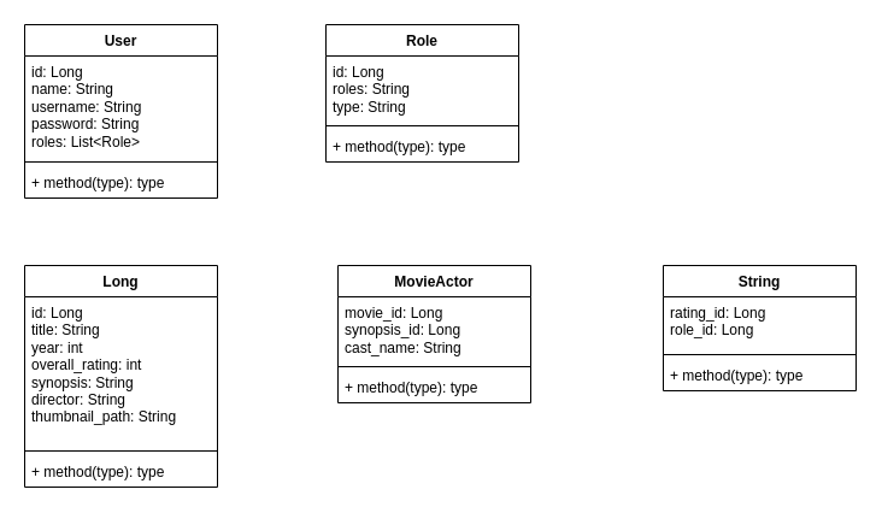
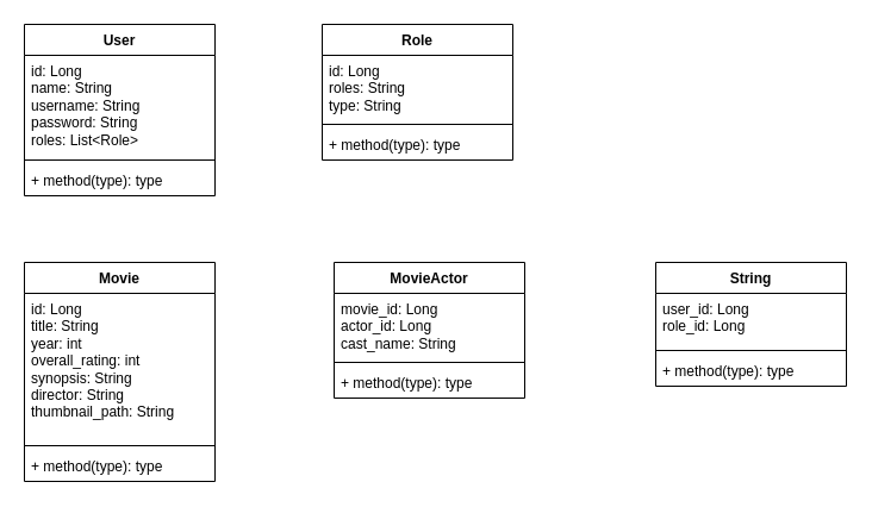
  <mxCell id="0" />
  <mxCell id="1" parent="0" />
  <mxCell id="2" value="User" style="swimlane;fontStyle=1;align=center;verticalAlign=top;childLayout=stackLayout;horizontal=1;startSize=26;horizontalStack=0;resizeParent=1;resizeParentMax=0;resizeLast=0;collapsible=1;marginBottom=0;whiteSpace=wrap;html=1;" vertex="1" parent="1"><mxGeometry x="20" y="20" width="160" height="144" as="geometry" /></mxCell>
  <mxCell id="3" value="&lt;div&gt;id: Long&lt;/div&gt;&lt;div&gt;name: String&lt;/div&gt;&lt;div&gt;username: String&lt;/div&gt;&lt;div&gt;password: String&lt;/div&gt;&lt;div&gt;roles: List&amp;lt;Role&amp;gt;&lt;/div&gt;" style="text;strokeColor=none;fillColor=none;align=left;verticalAlign=top;spacingLeft=4;spacingRight=4;overflow=hidden;rotatable=0;points=[[0,0.5],[1,0.5]];portConstraint=eastwest;whiteSpace=wrap;html=1;" vertex="1" parent="2"><mxGeometry y="26" width="160" height="84" as="geometry" /></mxCell>
  <mxCell id="4" value="" style="line;strokeWidth=1;fillColor=none;align=left;verticalAlign=middle;spacingTop=-1;spacingLeft=3;spacingRight=3;rotatable=0;labelPosition=right;points=[];portConstraint=eastwest;strokeColor=inherit;" vertex="1" parent="2"><mxGeometry y="110" width="160" height="8" as="geometry" /></mxCell>
  <mxCell id="5" value="+ method(type): type" style="text;strokeColor=none;fillColor=none;align=left;verticalAlign=top;spacingLeft=4;spacingRight=4;overflow=hidden;rotatable=0;points=[[0,0.5],[1,0.5]];portConstraint=eastwest;whiteSpace=wrap;html=1;" vertex="1" parent="2"><mxGeometry y="118" width="160" height="26" as="geometry" /></mxCell>
  <mxCell id="6" value="Role" style="swimlane;fontStyle=1;align=center;verticalAlign=top;childLayout=stackLayout;horizontal=1;startSize=26;horizontalStack=0;resizeParent=1;resizeParentMax=0;resizeLast=0;collapsible=1;marginBottom=0;whiteSpace=wrap;html=1;" vertex="1" parent="1"><mxGeometry x="270" y="20" width="160" height="114" as="geometry" /></mxCell>
  <mxCell id="7" value="&lt;div&gt;id: Long&lt;/div&gt;&lt;div&gt;roles: String&lt;/div&gt;&lt;div&gt;type: String&lt;/div&gt;" style="text;strokeColor=none;fillColor=none;align=left;verticalAlign=top;spacingLeft=4;spacingRight=4;overflow=hidden;rotatable=0;points=[[0,0.5],[1,0.5]];portConstraint=eastwest;whiteSpace=wrap;html=1;" vertex="1" parent="6"><mxGeometry y="26" width="160" height="54" as="geometry" /></mxCell>
  <mxCell id="8" value="" style="line;strokeWidth=1;fillColor=none;align=left;verticalAlign=middle;spacingTop=-1;spacingLeft=3;spacingRight=3;rotatable=0;labelPosition=right;points=[];portConstraint=eastwest;strokeColor=inherit;" vertex="1" parent="6"><mxGeometry y="80" width="160" height="8" as="geometry" /></mxCell>
  <mxCell id="9" value="+ method(type): type" style="text;strokeColor=none;fillColor=none;align=left;verticalAlign=top;spacingLeft=4;spacingRight=4;overflow=hidden;rotatable=0;points=[[0,0.5],[1,0.5]];portConstraint=eastwest;whiteSpace=wrap;html=1;" vertex="1" parent="6"><mxGeometry y="88" width="160" height="26" as="geometry" /></mxCell>
- <mxCell id="10" value="Long" style="swimlane;fontStyle=1;align=center;verticalAlign=top;childLayout=stackLayout;horizontal=1;startSize=26;horizontalStack=0;resizeParent=1;resizeParentMax=0;resizeLast=0;collapsible=1;marginBottom=0;whiteSpace=wrap;html=1;" vertex="1" parent="1"><mxGeometry x="20" y="220" width="160" height="184" as="geometry" /></mxCell>
+ <mxCell id="10" value="Movie" style="swimlane;fontStyle=1;align=center;verticalAlign=top;childLayout=stackLayout;horizontal=1;startSize=26;horizontalStack=0;resizeParent=1;resizeParentMax=0;resizeLast=0;collapsible=1;marginBottom=0;whiteSpace=wrap;html=1;" vertex="1" parent="1"><mxGeometry x="20" y="220" width="160" height="184" as="geometry" /></mxCell>
  <mxCell id="11" value="&lt;div&gt;id: Long&lt;/div&gt;&lt;div&gt;title: String&lt;/div&gt;&lt;div&gt;year: int&lt;/div&gt;&lt;div&gt;overall_rating: int&lt;/div&gt;&lt;div&gt;synopsis: String&lt;/div&gt;&lt;div&gt;director: String&lt;/div&gt;&lt;div&gt;thumbnail_path: String&lt;/div&gt;" style="text;strokeColor=none;fillColor=none;align=left;verticalAlign=top;spacingLeft=4;spacingRight=4;overflow=hidden;rotatable=0;points=[[0,0.5],[1,0.5]];portConstraint=eastwest;whiteSpace=wrap;html=1;" vertex="1" parent="10"><mxGeometry y="26" width="160" height="124" as="geometry" /></mxCell>
  <mxCell id="12" value="" style="line;strokeWidth=1;fillColor=none;align=left;verticalAlign=middle;spacingTop=-1;spacingLeft=3;spacingRight=3;rotatable=0;labelPosition=right;points=[];portConstraint=eastwest;strokeColor=inherit;" vertex="1" parent="10"><mxGeometry y="150" width="160" height="8" as="geometry" /></mxCell>
  <mxCell id="13" value="+ method(type): type" style="text;strokeColor=none;fillColor=none;align=left;verticalAlign=top;spacingLeft=4;spacingRight=4;overflow=hidden;rotatable=0;points=[[0,0.5],[1,0.5]];portConstraint=eastwest;whiteSpace=wrap;html=1;" vertex="1" parent="10"><mxGeometry y="158" width="160" height="26" as="geometry" /></mxCell>
  <mxCell id="14" value="MovieActor" style="swimlane;fontStyle=1;align=center;verticalAlign=top;childLayout=stackLayout;horizontal=1;startSize=26;horizontalStack=0;resizeParent=1;resizeParentMax=0;resizeLast=0;collapsible=1;marginBottom=0;whiteSpace=wrap;html=1;" vertex="1" parent="1"><mxGeometry x="280" y="220" width="160" height="114" as="geometry" /></mxCell>
- <mxCell id="15" value="&lt;div&gt;movie_id: Long&lt;/div&gt;&lt;div&gt;synopsis_id: Long&lt;/div&gt;&lt;div&gt;cast_name: String&lt;/div&gt;" style="text;strokeColor=none;fillColor=none;align=left;verticalAlign=top;spacingLeft=4;spacingRight=4;overflow=hidden;rotatable=0;points=[[0,0.5],[1,0.5]];portConstraint=eastwest;whiteSpace=wrap;html=1;" vertex="1" parent="14"><mxGeometry y="26" width="160" height="54" as="geometry" /></mxCell>
+ <mxCell id="15" value="&lt;div&gt;movie_id: Long&lt;/div&gt;&lt;div&gt;actor_id: Long&lt;/div&gt;&lt;div&gt;cast_name: String&lt;/div&gt;" style="text;strokeColor=none;fillColor=none;align=left;verticalAlign=top;spacingLeft=4;spacingRight=4;overflow=hidden;rotatable=0;points=[[0,0.5],[1,0.5]];portConstraint=eastwest;whiteSpace=wrap;html=1;" vertex="1" parent="14"><mxGeometry y="26" width="160" height="54" as="geometry" /></mxCell>
  <mxCell id="16" value="" style="line;strokeWidth=1;fillColor=none;align=left;verticalAlign=middle;spacingTop=-1;spacingLeft=3;spacingRight=3;rotatable=0;labelPosition=right;points=[];portConstraint=eastwest;strokeColor=inherit;" vertex="1" parent="14"><mxGeometry y="80" width="160" height="8" as="geometry" /></mxCell>
  <mxCell id="17" value="+ method(type): type" style="text;strokeColor=none;fillColor=none;align=left;verticalAlign=top;spacingLeft=4;spacingRight=4;overflow=hidden;rotatable=0;points=[[0,0.5],[1,0.5]];portConstraint=eastwest;whiteSpace=wrap;html=1;" vertex="1" parent="14"><mxGeometry y="88" width="160" height="26" as="geometry" /></mxCell>
  <mxCell id="18" value="String" style="swimlane;fontStyle=1;align=center;verticalAlign=top;childLayout=stackLayout;horizontal=1;startSize=26;horizontalStack=0;resizeParent=1;resizeParentMax=0;resizeLast=0;collapsible=1;marginBottom=0;whiteSpace=wrap;html=1;" vertex="1" parent="1"><mxGeometry x="550" y="220" width="160" height="104" as="geometry" /></mxCell>
- <mxCell id="19" value="&lt;div&gt;rating_id: Long&lt;/div&gt;&lt;div&gt;role_id: Long&lt;/div&gt;" style="text;strokeColor=none;fillColor=none;align=left;verticalAlign=top;spacingLeft=4;spacingRight=4;overflow=hidden;rotatable=0;points=[[0,0.5],[1,0.5]];portConstraint=eastwest;whiteSpace=wrap;html=1;" vertex="1" parent="18"><mxGeometry y="26" width="160" height="44" as="geometry" /></mxCell>
+ <mxCell id="19" value="&lt;div&gt;user_id: Long&lt;/div&gt;&lt;div&gt;role_id: Long&lt;/div&gt;" style="text;strokeColor=none;fillColor=none;align=left;verticalAlign=top;spacingLeft=4;spacingRight=4;overflow=hidden;rotatable=0;points=[[0,0.5],[1,0.5]];portConstraint=eastwest;whiteSpace=wrap;html=1;" vertex="1" parent="18"><mxGeometry y="26" width="160" height="44" as="geometry" /></mxCell>
  <mxCell id="20" value="" style="line;strokeWidth=1;fillColor=none;align=left;verticalAlign=middle;spacingTop=-1;spacingLeft=3;spacingRight=3;rotatable=0;labelPosition=right;points=[];portConstraint=eastwest;strokeColor=inherit;" vertex="1" parent="18"><mxGeometry y="70" width="160" height="8" as="geometry" /></mxCell>
  <mxCell id="21" value="+ method(type): type" style="text;strokeColor=none;fillColor=none;align=left;verticalAlign=top;spacingLeft=4;spacingRight=4;overflow=hidden;rotatable=0;points=[[0,0.5],[1,0.5]];portConstraint=eastwest;whiteSpace=wrap;html=1;" vertex="1" parent="18"><mxGeometry y="78" width="160" height="26" as="geometry" /></mxCell>
